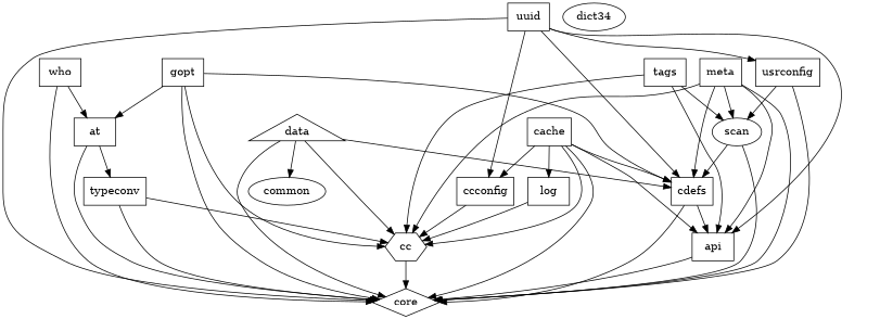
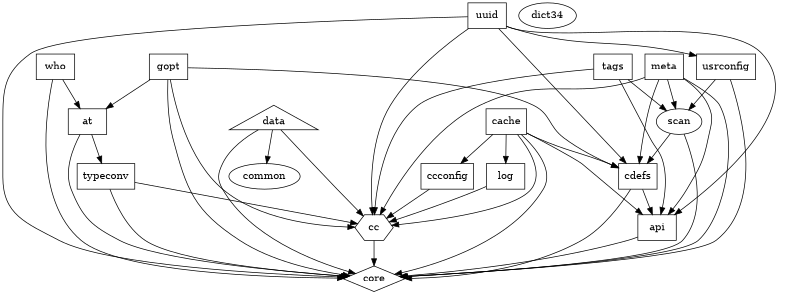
  strict digraph {
    node [shape=box]
    core [shape=diamond]
    cc [shape=hexagon]
    n3 [label=dict34 shape=""]
    scan [shape=""]
    cdefs
    api
    data [shape=triangle]
    common [shape=""]
    at
    typeconv
    cache
    ccconfig
    log
    gopt
    meta
    tags
    usrconfig
    uuid
    who
    cc -> core
    scan -> core
    scan -> cdefs
    cdefs -> core
    cdefs -> api
    api -> core
    data -> core
    data -> cc
-   data -> cdefs
    data -> common
    at -> core
    at -> typeconv
    typeconv -> core
    typeconv -> cc
    cache -> core
    cache -> cc
    cache -> cdefs
    cache -> api
    cache -> ccconfig
    cache -> log
    ccconfig -> cc
    log -> cc
    gopt -> core
    gopt -> cc
    gopt -> cdefs
    gopt -> at
    meta -> core
    meta -> cc
    meta -> scan
    meta -> cdefs
    meta -> api
    tags -> cc
    tags -> scan
    tags -> api
    usrconfig -> core
    usrconfig -> scan
    uuid -> core
-   uuid -> ccconfig
+   uuid -> cc
    uuid -> cdefs
    uuid -> api
    uuid -> usrconfig
    who -> core
    who -> at
  }
